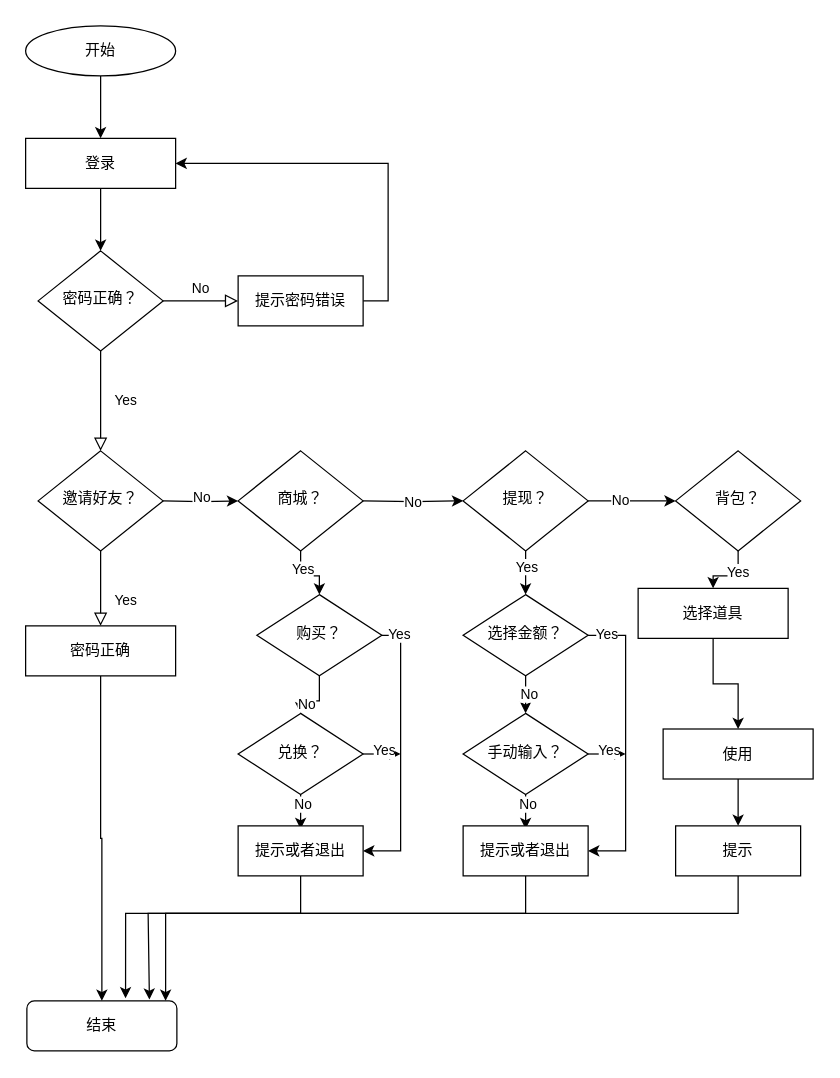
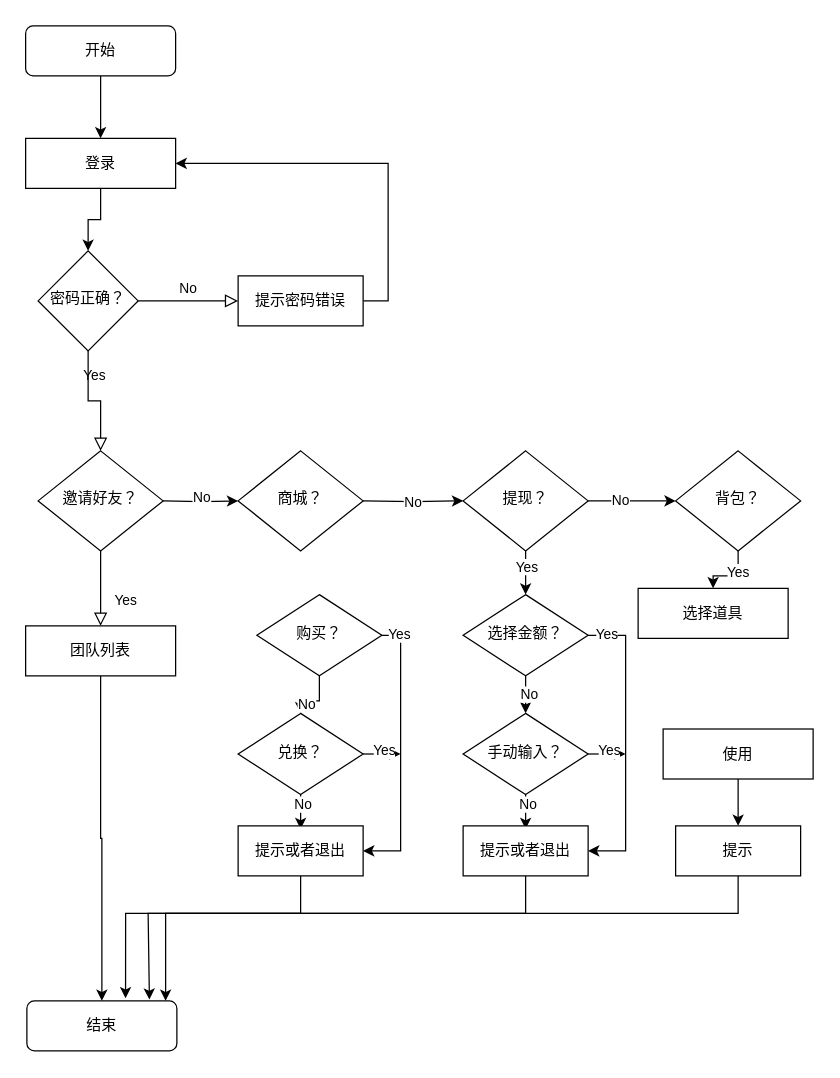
  <mxCell id="0" />
  <mxCell id="1" parent="0" />
  <mxCell id="2" style="edgeStyle=orthogonalEdgeStyle;rounded=0;orthogonalLoop=1;jettySize=auto;html=1;entryX=0.5;entryY=0;entryDx=0;entryDy=0;" edge="1" parent="1" source="3" target="10"><mxGeometry relative="1" as="geometry" /></mxCell>
- <mxCell id="3" value="开始" style="ellipse;whiteSpace=wrap;html=1;fontSize=12;glass=0;strokeWidth=1;shadow=0;" parent="1" vertex="1"><mxGeometry x="20" y="20" width="120" height="40" as="geometry" /></mxCell>
+ <mxCell id="3" value="开始" style="rounded=1;whiteSpace=wrap;html=1;fontSize=12;glass=0;strokeWidth=1;shadow=0;" parent="1" vertex="1"><mxGeometry x="20" y="20" width="120" height="40" as="geometry" /></mxCell>
  <mxCell id="4" value="Yes" style="rounded=0;html=1;jettySize=auto;orthogonalLoop=1;fontSize=11;endArrow=block;endFill=0;endSize=8;strokeWidth=1;shadow=0;labelBackgroundColor=none;edgeStyle=orthogonalEdgeStyle;" parent="1" source="6" target="8" edge="1"><mxGeometry y="20" relative="1" as="geometry"><mxPoint as="offset" /></mxGeometry></mxCell>
  <mxCell id="5" value="No" style="edgeStyle=orthogonalEdgeStyle;rounded=0;html=1;jettySize=auto;orthogonalLoop=1;fontSize=11;endArrow=block;endFill=0;endSize=8;strokeWidth=1;shadow=0;labelBackgroundColor=none;entryX=0;entryY=0.5;entryDx=0;entryDy=0;" parent="1" source="6" target="12" edge="1"><mxGeometry y="10" relative="1" as="geometry"><mxPoint as="offset" /><mxPoint x="180" y="240" as="targetPoint" /></mxGeometry></mxCell>
- <mxCell id="6" value="密码正确？" style="rhombus;whiteSpace=wrap;html=1;shadow=0;fontFamily=Helvetica;fontSize=12;align=center;strokeWidth=1;spacing=6;spacingTop=-4;" parent="1" vertex="1"><mxGeometry x="30" y="200" width="100" height="80" as="geometry" /></mxCell>
+ <mxCell id="6" value="密码正确？" style="rhombus;whiteSpace=wrap;html=1;shadow=0;fontFamily=Helvetica;fontSize=12;align=center;strokeWidth=1;spacing=6;spacingTop=-4;" parent="1" vertex="1"><mxGeometry x="30" y="200" width="80" height="80" as="geometry" /></mxCell>
  <mxCell id="7" value="Yes" style="rounded=0;html=1;jettySize=auto;orthogonalLoop=1;fontSize=11;endArrow=block;endFill=0;endSize=8;strokeWidth=1;shadow=0;labelBackgroundColor=none;edgeStyle=orthogonalEdgeStyle;" parent="1" source="8" edge="1"><mxGeometry x="0.333" y="20" relative="1" as="geometry"><mxPoint as="offset" /><mxPoint x="80" y="500" as="targetPoint" /></mxGeometry></mxCell>
  <mxCell id="8" value="邀请好友？" style="rhombus;whiteSpace=wrap;html=1;shadow=0;fontFamily=Helvetica;fontSize=12;align=center;strokeWidth=1;spacing=6;spacingTop=-4;" parent="1" vertex="1"><mxGeometry x="30" y="360" width="100" height="80" as="geometry" /></mxCell>
  <mxCell id="9" style="edgeStyle=orthogonalEdgeStyle;rounded=0;orthogonalLoop=1;jettySize=auto;html=1;entryX=0.5;entryY=0;entryDx=0;entryDy=0;" edge="1" parent="1" source="10" target="6"><mxGeometry relative="1" as="geometry" /></mxCell>
  <mxCell id="10" value="登录" style="rounded=0;whiteSpace=wrap;html=1;" vertex="1" parent="1"><mxGeometry x="20" y="110" width="120" height="40" as="geometry" /></mxCell>
  <mxCell id="11" style="edgeStyle=orthogonalEdgeStyle;rounded=0;orthogonalLoop=1;jettySize=auto;html=1;entryX=1;entryY=0.5;entryDx=0;entryDy=0;" edge="1" parent="1" source="12" target="10"><mxGeometry relative="1" as="geometry"><Array as="points"><mxPoint x="310" y="240" /><mxPoint x="310" y="130" /></Array></mxGeometry></mxCell>
  <mxCell id="12" value="提示密码错误" style="rounded=0;whiteSpace=wrap;html=1;" vertex="1" parent="1"><mxGeometry x="190" y="220" width="100" height="40" as="geometry" /></mxCell>
  <mxCell id="13" style="edgeStyle=orthogonalEdgeStyle;rounded=0;orthogonalLoop=1;jettySize=auto;html=1;entryX=0;entryY=0.5;entryDx=0;entryDy=0;" edge="1" parent="1" target="17"><mxGeometry relative="1" as="geometry"><mxPoint x="130" y="400" as="sourcePoint" /></mxGeometry></mxCell>
  <mxCell id="14" value="No" style="edgeLabel;html=1;align=center;verticalAlign=middle;resizable=0;points=[];" vertex="1" connectable="0" parent="13"><mxGeometry y="4" relative="1" as="geometry"><mxPoint as="offset" /></mxGeometry></mxCell>
- <mxCell id="15" style="edgeStyle=orthogonalEdgeStyle;rounded=0;orthogonalLoop=1;jettySize=auto;html=1;entryX=0.5;entryY=0;entryDx=0;entryDy=0;" edge="1" parent="1" source="17" target="35"><mxGeometry relative="1" as="geometry" /></mxCell>
- <mxCell id="16" value="Yes" style="edgeLabel;html=1;align=center;verticalAlign=middle;resizable=0;points=[];" vertex="1" connectable="0" parent="15"><mxGeometry x="-0.422" y="1" relative="1" as="geometry"><mxPoint as="offset" /></mxGeometry></mxCell>
  <mxCell id="17" value="商城？" style="rhombus;whiteSpace=wrap;html=1;shadow=0;fontFamily=Helvetica;fontSize=12;align=center;strokeWidth=1;spacing=6;spacingTop=-4;" vertex="1" parent="1"><mxGeometry x="190" y="360" width="100" height="80" as="geometry" /></mxCell>
  <mxCell id="18" style="edgeStyle=orthogonalEdgeStyle;rounded=0;orthogonalLoop=1;jettySize=auto;html=1;entryX=0;entryY=0.5;entryDx=0;entryDy=0;" edge="1" parent="1" target="24"><mxGeometry relative="1" as="geometry"><mxPoint x="290" y="400" as="sourcePoint" /></mxGeometry></mxCell>
  <mxCell id="19" value="No" style="edgeLabel;html=1;align=center;verticalAlign=middle;resizable=0;points=[];" vertex="1" connectable="0" parent="18"><mxGeometry relative="1" as="geometry"><mxPoint as="offset" /></mxGeometry></mxCell>
  <mxCell id="20" style="edgeStyle=orthogonalEdgeStyle;rounded=0;orthogonalLoop=1;jettySize=auto;html=1;entryX=0;entryY=0.5;entryDx=0;entryDy=0;" edge="1" parent="1" source="24" target="27"><mxGeometry relative="1" as="geometry" /></mxCell>
  <mxCell id="21" value="No" style="edgeLabel;html=1;align=center;verticalAlign=middle;resizable=0;points=[];" vertex="1" connectable="0" parent="20"><mxGeometry x="-0.28" y="1" relative="1" as="geometry"><mxPoint as="offset" /></mxGeometry></mxCell>
  <mxCell id="22" style="edgeStyle=orthogonalEdgeStyle;rounded=0;orthogonalLoop=1;jettySize=auto;html=1;entryX=0.5;entryY=0;entryDx=0;entryDy=0;" edge="1" parent="1" source="24" target="47"><mxGeometry relative="1" as="geometry" /></mxCell>
  <mxCell id="23" value="Yes" style="edgeLabel;html=1;align=center;verticalAlign=middle;resizable=0;points=[];" vertex="1" connectable="0" parent="22"><mxGeometry x="-0.467" relative="1" as="geometry"><mxPoint as="offset" /></mxGeometry></mxCell>
  <mxCell id="24" value="提现？" style="rhombus;whiteSpace=wrap;html=1;shadow=0;fontFamily=Helvetica;fontSize=12;align=center;strokeWidth=1;spacing=6;spacingTop=-4;" vertex="1" parent="1"><mxGeometry x="370" y="360" width="100" height="80" as="geometry" /></mxCell>
  <mxCell id="25" style="edgeStyle=orthogonalEdgeStyle;rounded=0;orthogonalLoop=1;jettySize=auto;html=1;entryX=0.5;entryY=0;entryDx=0;entryDy=0;" edge="1" parent="1" source="27" target="56"><mxGeometry relative="1" as="geometry" /></mxCell>
  <mxCell id="26" value="Yes" style="edgeLabel;html=1;align=center;verticalAlign=middle;resizable=0;points=[];" vertex="1" connectable="0" parent="25"><mxGeometry x="-0.345" y="-1" relative="1" as="geometry"><mxPoint as="offset" /></mxGeometry></mxCell>
  <mxCell id="27" value="背包？" style="rhombus;whiteSpace=wrap;html=1;shadow=0;fontFamily=Helvetica;fontSize=12;align=center;strokeWidth=1;spacing=6;spacingTop=-4;" vertex="1" parent="1"><mxGeometry x="540" y="360" width="100" height="80" as="geometry" /></mxCell>
  <mxCell id="28" value="结束" style="rounded=1;whiteSpace=wrap;html=1;" vertex="1" parent="1"><mxGeometry x="21" y="800" width="120" height="40" as="geometry" /></mxCell>
- <mxCell id="29" value="密码正确" style="rounded=0;whiteSpace=wrap;html=1;" vertex="1" parent="1"><mxGeometry x="20" y="500" width="120" height="40" as="geometry" /></mxCell>
+ <mxCell id="29" value="团队列表" style="rounded=0;whiteSpace=wrap;html=1;" vertex="1" parent="1"><mxGeometry x="20" y="500" width="120" height="40" as="geometry" /></mxCell>
  <mxCell id="30" style="edgeStyle=orthogonalEdgeStyle;rounded=0;orthogonalLoop=1;jettySize=auto;html=1;exitX=0.5;exitY=1;exitDx=0;exitDy=0;" edge="1" parent="1" source="29" target="28"><mxGeometry relative="1" as="geometry"><mxPoint x="80" y="610" as="sourcePoint" /></mxGeometry></mxCell>
  <mxCell id="31" style="edgeStyle=orthogonalEdgeStyle;rounded=0;orthogonalLoop=1;jettySize=auto;html=1;" edge="1" parent="1" source="35" target="40"><mxGeometry relative="1" as="geometry" /></mxCell>
  <mxCell id="32" value="No" style="edgeLabel;html=1;align=center;verticalAlign=middle;resizable=0;points=[];" vertex="1" connectable="0" parent="31"><mxGeometry x="0.36" y="2" relative="1" as="geometry"><mxPoint as="offset" /></mxGeometry></mxCell>
  <mxCell id="33" style="edgeStyle=orthogonalEdgeStyle;rounded=0;orthogonalLoop=1;jettySize=auto;html=1;entryX=1;entryY=0.5;entryDx=0;entryDy=0;" edge="1" parent="1" source="35" target="42"><mxGeometry relative="1" as="geometry"><Array as="points"><mxPoint x="320" y="507.5" /><mxPoint x="320" y="680" /></Array></mxGeometry></mxCell>
  <mxCell id="34" value="Yes" style="edgeLabel;html=1;align=center;verticalAlign=middle;resizable=0;points=[];" vertex="1" connectable="0" parent="33"><mxGeometry x="-0.88" y="2" relative="1" as="geometry"><mxPoint y="1" as="offset" /></mxGeometry></mxCell>
  <mxCell id="35" value="购买？" style="rhombus;whiteSpace=wrap;html=1;shadow=0;fontFamily=Helvetica;fontSize=12;align=center;strokeWidth=1;spacing=6;spacingTop=-4;" vertex="1" parent="1"><mxGeometry x="205" y="475" width="100" height="65" as="geometry" /></mxCell>
  <mxCell id="36" style="edgeStyle=orthogonalEdgeStyle;rounded=0;orthogonalLoop=1;jettySize=auto;html=1;entryX=0.5;entryY=0;entryDx=0;entryDy=0;" edge="1" parent="1" source="40"><mxGeometry relative="1" as="geometry"><mxPoint x="240" y="662.5" as="targetPoint" /></mxGeometry></mxCell>
  <mxCell id="37" value="No" style="edgeLabel;html=1;align=center;verticalAlign=middle;resizable=0;points=[];" vertex="1" connectable="0" parent="36"><mxGeometry x="-0.643" y="1" relative="1" as="geometry"><mxPoint y="2" as="offset" /></mxGeometry></mxCell>
  <mxCell id="38" style="edgeStyle=orthogonalEdgeStyle;rounded=0;orthogonalLoop=1;jettySize=auto;html=1;" edge="1" parent="1" source="40"><mxGeometry relative="1" as="geometry"><mxPoint x="320" y="602.5" as="targetPoint" /></mxGeometry></mxCell>
  <mxCell id="39" value="Yes" style="edgeLabel;html=1;align=center;verticalAlign=middle;resizable=0;points=[];" vertex="1" connectable="0" parent="38"><mxGeometry x="-0.148" y="3" relative="1" as="geometry"><mxPoint x="3" as="offset" /></mxGeometry></mxCell>
  <mxCell id="40" value="兑换？" style="rhombus;whiteSpace=wrap;html=1;shadow=0;fontFamily=Helvetica;fontSize=12;align=center;strokeWidth=1;spacing=6;spacingTop=-4;" vertex="1" parent="1"><mxGeometry x="190" y="570" width="100" height="65" as="geometry" /></mxCell>
  <mxCell id="41" style="edgeStyle=orthogonalEdgeStyle;rounded=0;orthogonalLoop=1;jettySize=auto;html=1;entryX=0.658;entryY=-0.05;entryDx=0;entryDy=0;entryPerimeter=0;" edge="1" parent="1" source="42" target="28"><mxGeometry relative="1" as="geometry"><mxPoint x="100" y="740" as="targetPoint" /><Array as="points"><mxPoint x="240" y="730" /><mxPoint x="100" y="730" /></Array></mxGeometry></mxCell>
  <mxCell id="42" value="提示或者退出" style="rounded=0;whiteSpace=wrap;html=1;" vertex="1" parent="1"><mxGeometry x="190" y="660" width="100" height="40" as="geometry" /></mxCell>
  <mxCell id="43" style="edgeStyle=orthogonalEdgeStyle;rounded=0;orthogonalLoop=1;jettySize=auto;html=1;" edge="1" parent="1" source="47" target="52"><mxGeometry relative="1" as="geometry" /></mxCell>
  <mxCell id="44" value="No" style="edgeLabel;html=1;align=center;verticalAlign=middle;resizable=0;points=[];" vertex="1" connectable="0" parent="43"><mxGeometry x="0.36" y="2" relative="1" as="geometry"><mxPoint as="offset" /></mxGeometry></mxCell>
  <mxCell id="45" style="edgeStyle=orthogonalEdgeStyle;rounded=0;orthogonalLoop=1;jettySize=auto;html=1;entryX=1;entryY=0.5;entryDx=0;entryDy=0;" edge="1" parent="1" source="47" target="53"><mxGeometry relative="1" as="geometry"><Array as="points"><mxPoint x="500" y="507.5" /><mxPoint x="500" y="680" /></Array></mxGeometry></mxCell>
  <mxCell id="46" value="Yes" style="edgeLabel;html=1;align=center;verticalAlign=middle;resizable=0;points=[];" vertex="1" connectable="0" parent="45"><mxGeometry x="-0.88" y="2" relative="1" as="geometry"><mxPoint y="1" as="offset" /></mxGeometry></mxCell>
  <mxCell id="47" value="选择金额？" style="rhombus;whiteSpace=wrap;html=1;shadow=0;fontFamily=Helvetica;fontSize=12;align=center;strokeWidth=1;spacing=6;spacingTop=-4;" vertex="1" parent="1"><mxGeometry x="370" y="475" width="100" height="65" as="geometry" /></mxCell>
  <mxCell id="48" style="edgeStyle=orthogonalEdgeStyle;rounded=0;orthogonalLoop=1;jettySize=auto;html=1;entryX=0.5;entryY=0;entryDx=0;entryDy=0;" edge="1" parent="1" source="52"><mxGeometry relative="1" as="geometry"><mxPoint x="420" y="662.5" as="targetPoint" /></mxGeometry></mxCell>
  <mxCell id="49" value="No" style="edgeLabel;html=1;align=center;verticalAlign=middle;resizable=0;points=[];" vertex="1" connectable="0" parent="48"><mxGeometry x="-0.643" y="1" relative="1" as="geometry"><mxPoint y="2" as="offset" /></mxGeometry></mxCell>
  <mxCell id="50" style="edgeStyle=orthogonalEdgeStyle;rounded=0;orthogonalLoop=1;jettySize=auto;html=1;" edge="1" parent="1" source="52"><mxGeometry relative="1" as="geometry"><mxPoint x="500" y="602.5" as="targetPoint" /></mxGeometry></mxCell>
  <mxCell id="51" value="Yes" style="edgeLabel;html=1;align=center;verticalAlign=middle;resizable=0;points=[];" vertex="1" connectable="0" parent="50"><mxGeometry x="-0.148" y="3" relative="1" as="geometry"><mxPoint x="3" as="offset" /></mxGeometry></mxCell>
  <mxCell id="52" value="手动输入？" style="rhombus;whiteSpace=wrap;html=1;shadow=0;fontFamily=Helvetica;fontSize=12;align=center;strokeWidth=1;spacing=6;spacingTop=-4;" vertex="1" parent="1"><mxGeometry x="370" y="570" width="100" height="65" as="geometry" /></mxCell>
  <mxCell id="53" value="提示或者退出" style="rounded=0;whiteSpace=wrap;html=1;" vertex="1" parent="1"><mxGeometry x="370" y="660" width="100" height="40" as="geometry" /></mxCell>
  <mxCell id="54" style="edgeStyle=orthogonalEdgeStyle;rounded=0;orthogonalLoop=1;jettySize=auto;html=1;entryX=0.817;entryY=-0.025;entryDx=0;entryDy=0;entryPerimeter=0;" edge="1" parent="1" source="53" target="28"><mxGeometry relative="1" as="geometry"><Array as="points"><mxPoint x="420" y="730" /><mxPoint x="118" y="730" /></Array></mxGeometry></mxCell>
- <mxCell id="55" style="edgeStyle=orthogonalEdgeStyle;rounded=0;orthogonalLoop=1;jettySize=auto;html=1;entryX=0.5;entryY=0;entryDx=0;entryDy=0;" edge="1" parent="1" source="56" target="58"><mxGeometry relative="1" as="geometry" /></mxCell>
  <mxCell id="56" value="选择道具" style="rounded=0;whiteSpace=wrap;html=1;" vertex="1" parent="1"><mxGeometry x="510" y="470" width="120" height="40" as="geometry" /></mxCell>
  <mxCell id="57" style="edgeStyle=orthogonalEdgeStyle;rounded=0;orthogonalLoop=1;jettySize=auto;html=1;entryX=0.5;entryY=0;entryDx=0;entryDy=0;" edge="1" parent="1" source="58" target="59"><mxGeometry relative="1" as="geometry" /></mxCell>
  <mxCell id="58" value="使用" style="rounded=0;whiteSpace=wrap;html=1;" vertex="1" parent="1"><mxGeometry x="530" y="582.5" width="120" height="40" as="geometry" /></mxCell>
  <mxCell id="59" value="提示" style="rounded=0;whiteSpace=wrap;html=1;" vertex="1" parent="1"><mxGeometry x="540" y="660" width="100" height="40" as="geometry" /></mxCell>
  <mxCell id="60" style="edgeStyle=orthogonalEdgeStyle;rounded=0;orthogonalLoop=1;jettySize=auto;html=1;" edge="1" parent="1" source="59"><mxGeometry relative="1" as="geometry"><mxPoint x="132" y="800" as="targetPoint" /><Array as="points"><mxPoint x="590" y="730" /><mxPoint x="132" y="730" /></Array></mxGeometry></mxCell>
